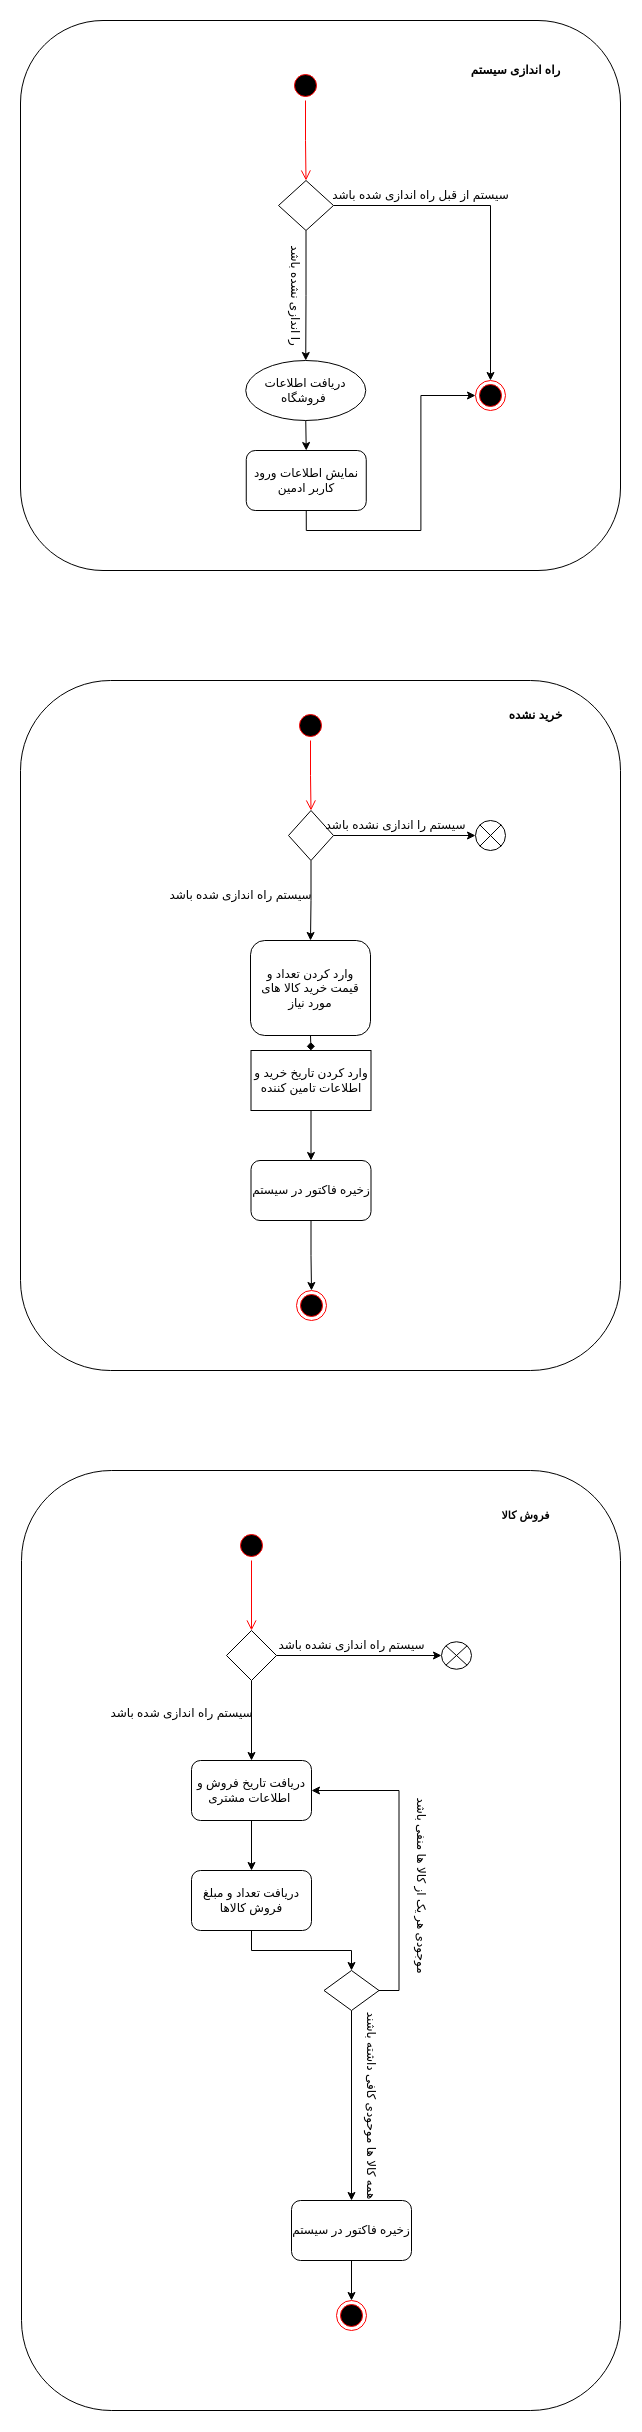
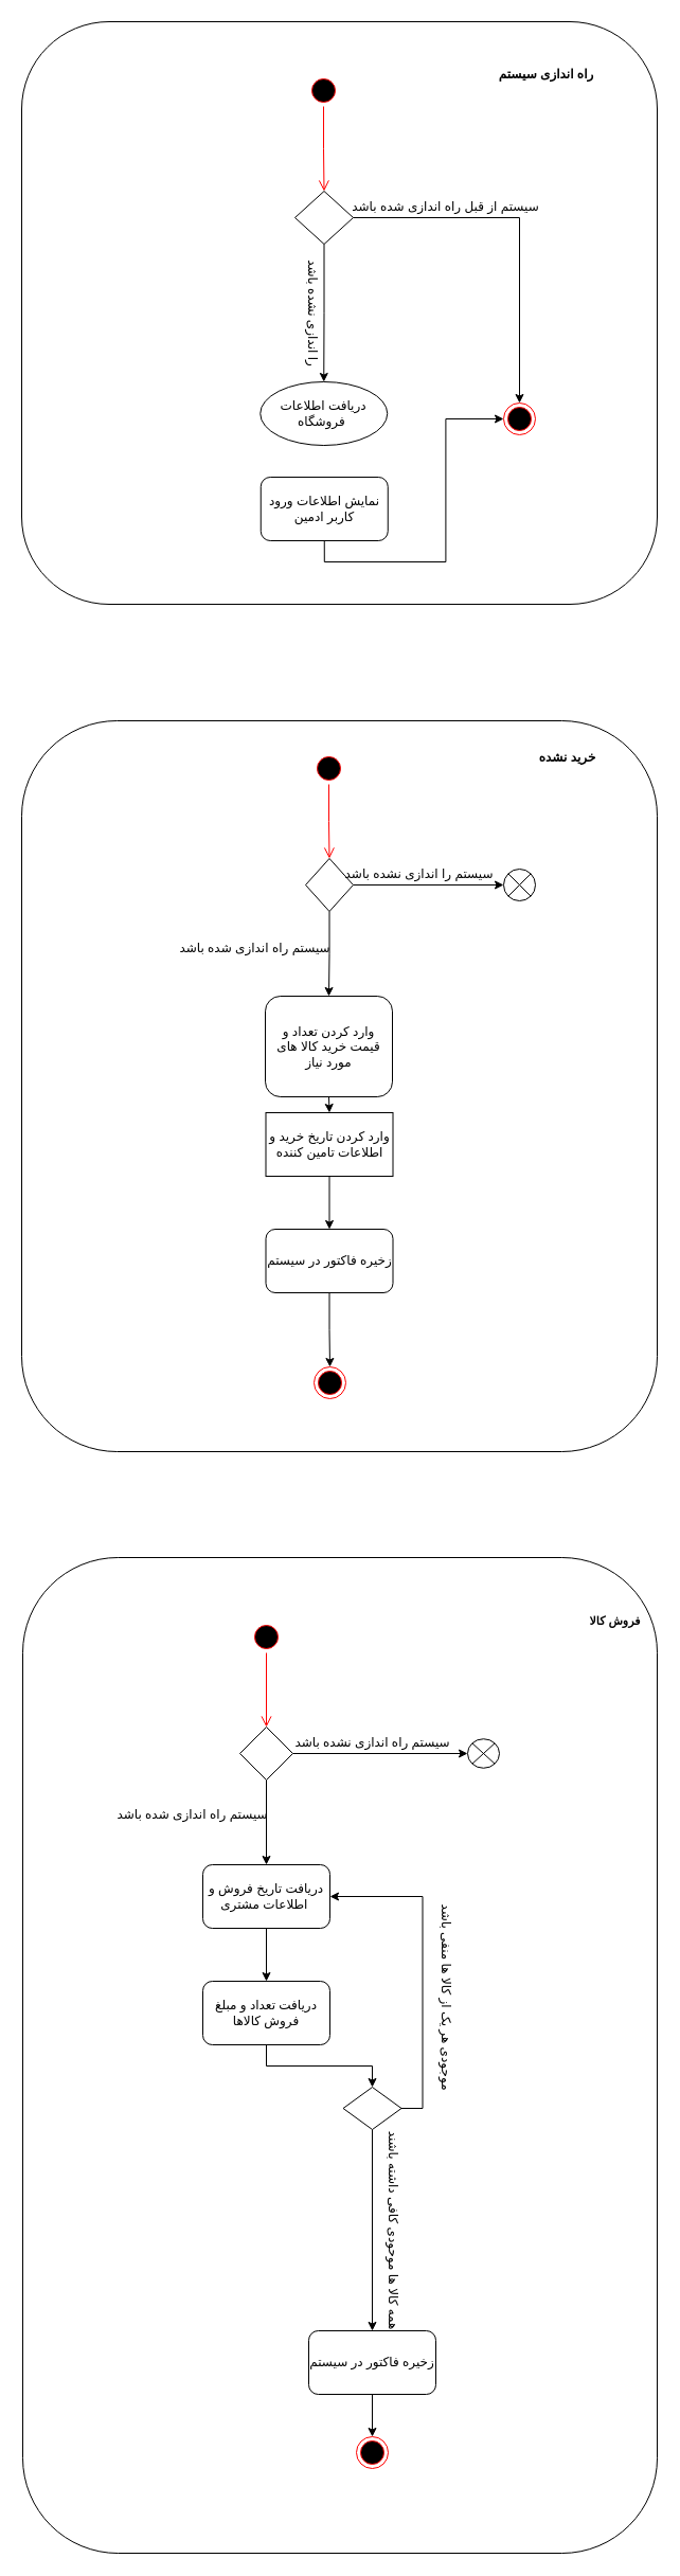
  <mxCell id="0" />
  <mxCell id="1" parent="0" />
  <mxCell id="2" value="" style="rounded=1;whiteSpace=wrap;html=1;" vertex="1" parent="1"><mxGeometry x="21" y="1470" width="599" height="940" as="geometry" /></mxCell>
  <mxCell id="3" value="" style="rounded=1;whiteSpace=wrap;html=1;" vertex="1" parent="1"><mxGeometry x="20" y="680" width="600" height="690" as="geometry" /></mxCell>
  <mxCell id="4" value="" style="rounded=1;whiteSpace=wrap;html=1;" vertex="1" parent="1"><mxGeometry x="20" y="20" width="600" height="550" as="geometry" /></mxCell>
  <mxCell id="5" value="" style="ellipse;html=1;shape=startState;fillColor=#000000;strokeColor=#ff0000;" vertex="1" parent="1"><mxGeometry x="290" y="70" width="30" height="30" as="geometry" /></mxCell>
  <mxCell id="6" value="" style="edgeStyle=orthogonalEdgeStyle;html=1;verticalAlign=bottom;endArrow=open;endSize=8;strokeColor=#ff0000;rounded=0;entryX=0.5;entryY=0;entryDx=0;entryDy=0;" edge="1" parent="1" source="5" target="11"><mxGeometry relative="1" as="geometry"><mxPoint x="305" y="160" as="targetPoint" /></mxGeometry></mxCell>
- <mxCell id="7" style="edgeStyle=orthogonalEdgeStyle;rounded=0;orthogonalLoop=1;jettySize=auto;html=1;exitX=0.5;exitY=1;exitDx=0;exitDy=0;entryX=0.5;entryY=0;entryDx=0;entryDy=0;" edge="1" parent="1" source="8" target="15"><mxGeometry relative="1" as="geometry" /></mxCell>
  <mxCell id="8" value="دریافت اطلاعات فروشگاه&amp;nbsp;" style="ellipse;whiteSpace=wrap;html=1;" vertex="1" parent="1"><mxGeometry x="245.25" y="360" width="120" height="60" as="geometry" /></mxCell>
  <mxCell id="9" style="edgeStyle=orthogonalEdgeStyle;rounded=0;orthogonalLoop=1;jettySize=auto;html=1;exitX=1;exitY=0.5;exitDx=0;exitDy=0;" edge="1" parent="1" source="11" target="12"><mxGeometry relative="1" as="geometry"><mxPoint x="380" y="205" as="targetPoint" /></mxGeometry></mxCell>
  <mxCell id="10" style="edgeStyle=orthogonalEdgeStyle;rounded=0;orthogonalLoop=1;jettySize=auto;html=1;exitX=0.5;exitY=1;exitDx=0;exitDy=0;entryX=0.5;entryY=0;entryDx=0;entryDy=0;" edge="1" parent="1" source="11" target="8"><mxGeometry relative="1" as="geometry" /></mxCell>
  <mxCell id="11" value="" style="rhombus;whiteSpace=wrap;html=1;" vertex="1" parent="1"><mxGeometry x="278" y="180" width="55" height="50" as="geometry" /></mxCell>
  <mxCell id="12" value="" style="ellipse;html=1;shape=endState;fillColor=#000000;strokeColor=#ff0000;" vertex="1" parent="1"><mxGeometry x="475" y="380" width="30" height="30" as="geometry" /></mxCell>
  <mxCell id="13" value="سیستم از قبل راه اندازی شده باشد" style="text;html=1;align=center;verticalAlign=middle;resizable=0;points=[];autosize=1;strokeColor=none;fillColor=none;" vertex="1" parent="1"><mxGeometry x="335" y="180" width="170" height="30" as="geometry" /></mxCell>
  <mxCell id="14" style="edgeStyle=orthogonalEdgeStyle;rounded=0;orthogonalLoop=1;jettySize=auto;html=1;exitX=0.5;exitY=1;exitDx=0;exitDy=0;entryX=0;entryY=0.5;entryDx=0;entryDy=0;" edge="1" parent="1" source="15" target="12"><mxGeometry relative="1" as="geometry" /></mxCell>
  <mxCell id="15" value="نمایش اطلاعات ورود کاربر ادمین" style="rounded=1;whiteSpace=wrap;html=1;" vertex="1" parent="1"><mxGeometry x="245.75" y="450" width="120" height="60" as="geometry" /></mxCell>
  <mxCell id="16" value="را اندازی نشده باشد" style="text;html=1;align=center;verticalAlign=middle;resizable=0;points=[];autosize=1;strokeColor=none;fillColor=none;rotation=90;" vertex="1" parent="1"><mxGeometry x="240" y="280" width="110" height="30" as="geometry" /></mxCell>
  <mxCell id="17" value="راه اندازی سیستم" style="text;html=1;align=center;verticalAlign=middle;resizable=0;points=[];autosize=1;strokeColor=none;fillColor=none;fontStyle=1" vertex="1" parent="1"><mxGeometry x="465" y="55" width="100" height="30" as="geometry" /></mxCell>
- <mxCell id="18" style="edgeStyle=orthogonalEdgeStyle;rounded=0;orthogonalLoop=1;jettySize=auto;html=1;exitX=0.5;exitY=1;exitDx=0;exitDy=0;entryX=0.5;entryY=0;entryDx=0;entryDy=0;endArrow=diamond;" edge="1" parent="1" source="19" target="29"><mxGeometry relative="1" as="geometry" /></mxCell>
+ <mxCell id="18" style="edgeStyle=orthogonalEdgeStyle;rounded=0;orthogonalLoop=1;jettySize=auto;html=1;exitX=0.5;exitY=1;exitDx=0;exitDy=0;entryX=0.5;entryY=0;entryDx=0;entryDy=0;" edge="1" parent="1" source="19" target="29"><mxGeometry relative="1" as="geometry" /></mxCell>
  <mxCell id="19" value="وارد کردن تعداد و قیمت خرید کالا های مورد نیاز" style="rounded=1;whiteSpace=wrap;html=1;" vertex="1" parent="1"><mxGeometry x="250" y="940" width="120" height="95" as="geometry" /></mxCell>
  <mxCell id="20" value="" style="ellipse;html=1;shape=startState;fillColor=#000000;strokeColor=#ff0000;" vertex="1" parent="1"><mxGeometry x="295" y="710" width="30" height="30" as="geometry" /></mxCell>
  <mxCell id="21" value="" style="edgeStyle=orthogonalEdgeStyle;html=1;verticalAlign=bottom;endArrow=open;endSize=8;strokeColor=#ff0000;rounded=0;entryX=0.5;entryY=0;entryDx=0;entryDy=0;" edge="1" parent="1" source="20" target="24"><mxGeometry relative="1" as="geometry"><mxPoint x="310" y="800" as="targetPoint" /></mxGeometry></mxCell>
  <mxCell id="22" style="edgeStyle=orthogonalEdgeStyle;rounded=0;orthogonalLoop=1;jettySize=auto;html=1;exitX=1;exitY=0.5;exitDx=0;exitDy=0;entryX=0;entryY=0.5;entryDx=0;entryDy=0;" edge="1" parent="1" source="24" target="25"><mxGeometry relative="1" as="geometry"><mxPoint x="375" y="835" as="targetPoint" /></mxGeometry></mxCell>
  <mxCell id="23" style="edgeStyle=orthogonalEdgeStyle;rounded=0;orthogonalLoop=1;jettySize=auto;html=1;exitX=0.5;exitY=1;exitDx=0;exitDy=0;entryX=0.5;entryY=0;entryDx=0;entryDy=0;" edge="1" parent="1" source="24" target="19"><mxGeometry relative="1" as="geometry" /></mxCell>
  <mxCell id="24" value="" style="rhombus;whiteSpace=wrap;html=1;" vertex="1" parent="1"><mxGeometry x="288" y="810" width="45" height="50" as="geometry" /></mxCell>
  <mxCell id="25" value="" style="shape=sumEllipse;perimeter=ellipsePerimeter;whiteSpace=wrap;html=1;backgroundOutline=1;" vertex="1" parent="1"><mxGeometry x="475" y="820" width="30" height="30" as="geometry" /></mxCell>
  <mxCell id="26" value="سیستم را اندازی نشده باشد" style="text;html=1;align=center;verticalAlign=middle;resizable=0;points=[];autosize=1;strokeColor=none;fillColor=none;" vertex="1" parent="1"><mxGeometry x="325" y="810" width="140" height="30" as="geometry" /></mxCell>
  <mxCell id="27" value="سیستم راه اندازی شده باشد" style="text;html=1;align=center;verticalAlign=middle;resizable=0;points=[];autosize=1;strokeColor=none;fillColor=none;" vertex="1" parent="1"><mxGeometry x="170" y="880" width="140" height="30" as="geometry" /></mxCell>
  <mxCell id="28" style="edgeStyle=orthogonalEdgeStyle;rounded=0;orthogonalLoop=1;jettySize=auto;html=1;exitX=0.5;exitY=1;exitDx=0;exitDy=0;entryX=0.5;entryY=0;entryDx=0;entryDy=0;" edge="1" parent="1" source="29" target="31"><mxGeometry relative="1" as="geometry"><mxPoint x="311" y="1170" as="targetPoint" /></mxGeometry></mxCell>
  <mxCell id="29" value="وارد کردن تاریخ خرید و اطلاعات تامین کننده" style="whiteSpace=wrap;html=1;rounded=0;" vertex="1" parent="1"><mxGeometry x="250.5" y="1050" width="120" height="60" as="geometry" /></mxCell>
  <mxCell id="30" style="edgeStyle=orthogonalEdgeStyle;rounded=0;orthogonalLoop=1;jettySize=auto;html=1;exitX=0.5;exitY=1;exitDx=0;exitDy=0;entryX=0.5;entryY=0;entryDx=0;entryDy=0;" edge="1" parent="1" source="31" target="32"><mxGeometry relative="1" as="geometry" /></mxCell>
  <mxCell id="31" value="زخیره فاکتور در سیستم" style="rounded=1;whiteSpace=wrap;html=1;" vertex="1" parent="1"><mxGeometry x="250.5" y="1160" width="120" height="60" as="geometry" /></mxCell>
  <mxCell id="32" value="" style="ellipse;html=1;shape=endState;fillColor=#000000;strokeColor=#ff0000;" vertex="1" parent="1"><mxGeometry x="296" y="1290" width="30" height="30" as="geometry" /></mxCell>
  <mxCell id="33" value="خرید نشده" style="text;html=1;align=center;verticalAlign=middle;resizable=0;points=[];autosize=1;strokeColor=none;fillColor=none;fontStyle=1" vertex="1" parent="1"><mxGeometry x="505" y="700" width="60" height="30" as="geometry" /></mxCell>
  <mxCell id="34" style="edgeStyle=orthogonalEdgeStyle;rounded=0;orthogonalLoop=1;jettySize=auto;html=1;exitX=0.5;exitY=1;exitDx=0;exitDy=0;entryX=0.5;entryY=0;entryDx=0;entryDy=0;" edge="1" parent="1" source="35" target="45"><mxGeometry relative="1" as="geometry" /></mxCell>
  <mxCell id="35" value="دریافت تاریخ فروش و اطلاعات مشتری&amp;nbsp;" style="rounded=1;whiteSpace=wrap;html=1;" vertex="1" parent="1"><mxGeometry x="191" y="1760" width="120" height="60" as="geometry" /></mxCell>
  <mxCell id="36" value="" style="ellipse;html=1;shape=startState;fillColor=#000000;strokeColor=#ff0000;" vertex="1" parent="1"><mxGeometry x="236" y="1530" width="30" height="30" as="geometry" /></mxCell>
  <mxCell id="37" value="" style="edgeStyle=orthogonalEdgeStyle;html=1;verticalAlign=bottom;endArrow=open;endSize=8;strokeColor=#ff0000;rounded=0;entryX=0.5;entryY=0;entryDx=0;entryDy=0;" edge="1" parent="1" source="36" target="40"><mxGeometry relative="1" as="geometry"><mxPoint x="251" y="1620" as="targetPoint" /></mxGeometry></mxCell>
  <mxCell id="38" style="edgeStyle=orthogonalEdgeStyle;rounded=0;orthogonalLoop=1;jettySize=auto;html=1;exitX=1;exitY=0.5;exitDx=0;exitDy=0;entryX=0;entryY=0.5;entryDx=0;entryDy=0;" edge="1" parent="1" source="40" target="41"><mxGeometry relative="1" as="geometry" /></mxCell>
  <mxCell id="39" style="edgeStyle=orthogonalEdgeStyle;rounded=0;orthogonalLoop=1;jettySize=auto;html=1;exitX=0.5;exitY=1;exitDx=0;exitDy=0;entryX=0.5;entryY=0;entryDx=0;entryDy=0;" edge="1" parent="1" source="40" target="35"><mxGeometry relative="1" as="geometry" /></mxCell>
  <mxCell id="40" value="" style="rhombus;whiteSpace=wrap;html=1;" vertex="1" parent="1"><mxGeometry x="226" y="1630" width="50" height="50" as="geometry" /></mxCell>
  <mxCell id="41" value="" style="shape=sumEllipse;perimeter=ellipsePerimeter;whiteSpace=wrap;html=1;backgroundOutline=1;" vertex="1" parent="1"><mxGeometry x="441" y="1641.25" width="30" height="27.5" as="geometry" /></mxCell>
  <mxCell id="42" value="سیستم راه اندازی نشده باشد" style="text;html=1;align=center;verticalAlign=middle;resizable=0;points=[];autosize=1;strokeColor=none;fillColor=none;" vertex="1" parent="1"><mxGeometry x="276" y="1630" width="150" height="30" as="geometry" /></mxCell>
  <mxCell id="43" value="سیستم راه اندازی شده باشد" style="text;html=1;align=center;verticalAlign=middle;resizable=0;points=[];autosize=1;strokeColor=none;fillColor=none;" vertex="1" parent="1"><mxGeometry x="111" y="1698" width="140" height="30" as="geometry" /></mxCell>
  <mxCell id="44" style="edgeStyle=orthogonalEdgeStyle;rounded=0;orthogonalLoop=1;jettySize=auto;html=1;exitX=0.5;exitY=1;exitDx=0;exitDy=0;entryX=0.5;entryY=0;entryDx=0;entryDy=0;" edge="1" parent="1" source="45" target="48"><mxGeometry relative="1" as="geometry" /></mxCell>
  <mxCell id="45" value="دریافت تعداد و مبلغ فروش کالاها" style="rounded=1;whiteSpace=wrap;html=1;" vertex="1" parent="1"><mxGeometry x="191" y="1870" width="120" height="60" as="geometry" /></mxCell>
  <mxCell id="46" style="edgeStyle=orthogonalEdgeStyle;rounded=0;orthogonalLoop=1;jettySize=auto;html=1;exitX=1;exitY=0.5;exitDx=0;exitDy=0;entryX=1;entryY=0.5;entryDx=0;entryDy=0;" edge="1" parent="1" source="48" target="35"><mxGeometry relative="1" as="geometry"><mxPoint x="431" y="1770" as="targetPoint" /></mxGeometry></mxCell>
  <mxCell id="47" style="edgeStyle=orthogonalEdgeStyle;rounded=0;orthogonalLoop=1;jettySize=auto;html=1;exitX=0.5;exitY=1;exitDx=0;exitDy=0;entryX=0.5;entryY=0;entryDx=0;entryDy=0;" edge="1" parent="1" source="48" target="50"><mxGeometry relative="1" as="geometry" /></mxCell>
  <mxCell id="48" value="" style="rhombus;whiteSpace=wrap;html=1;" vertex="1" parent="1"><mxGeometry x="323.5" y="1970" width="55" height="40" as="geometry" /></mxCell>
  <mxCell id="49" style="edgeStyle=orthogonalEdgeStyle;rounded=0;orthogonalLoop=1;jettySize=auto;html=1;exitX=0.5;exitY=1;exitDx=0;exitDy=0;entryX=0.5;entryY=0;entryDx=0;entryDy=0;" edge="1" parent="1" source="50" target="53"><mxGeometry relative="1" as="geometry" /></mxCell>
  <mxCell id="50" value="زخیره فاکتور در سیستم" style="rounded=1;whiteSpace=wrap;html=1;" vertex="1" parent="1"><mxGeometry x="291" y="2200" width="120" height="60" as="geometry" /></mxCell>
  <mxCell id="51" value="موجودی هر یک از کالا ها منفی باشد" style="text;html=1;align=center;verticalAlign=middle;resizable=0;points=[];autosize=1;strokeColor=none;fillColor=none;rotation=90;" vertex="1" parent="1"><mxGeometry x="331" y="1870" width="180" height="30" as="geometry" /></mxCell>
  <mxCell id="52" value="همه کالا ها موحودی کافی داشته باشند" style="text;html=1;align=center;verticalAlign=middle;resizable=0;points=[];autosize=1;strokeColor=none;fillColor=none;rotation=90;" vertex="1" parent="1"><mxGeometry x="276" y="2090" width="190" height="30" as="geometry" /></mxCell>
  <mxCell id="53" value="" style="ellipse;html=1;shape=endState;fillColor=#000000;strokeColor=#ff0000;" vertex="1" parent="1"><mxGeometry x="336" y="2300" width="30" height="30" as="geometry" /></mxCell>
- <mxCell id="54" value="&lt;span&gt;&lt;font style=&quot;font-size: 11px;&quot;&gt;فروش کالا&lt;/font&gt;&lt;/span&gt;" style="text;html=1;align=center;verticalAlign=middle;resizable=0;points=[];autosize=1;strokeColor=none;fillColor=none;fontStyle=1" vertex="1" parent="1"><mxGeometry x="495" y="1500" width="60" height="30" as="geometry" /></mxCell>
+ <mxCell id="54" value="&lt;span&gt;&lt;font style=&quot;font-size: 11px;&quot;&gt;فروش کالا&lt;/font&gt;&lt;/span&gt;" style="text;html=1;align=center;verticalAlign=middle;resizable=0;points=[];autosize=1;strokeColor=none;fillColor=none;fontStyle=1" vertex="1" parent="1"><mxGeometry x="550" y="1515" width="60" height="30" as="geometry" /></mxCell>
